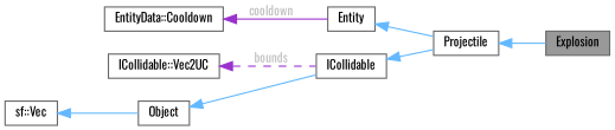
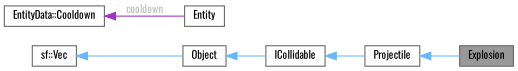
  digraph {
    fontname=Oswald
    rankdir=LR
    node [color=gray40 fillcolor=white fontname=Oswald fontsize=10 shape=box style=filled]
    edge [color=steelblue1 dir=back fontname=Oswald fontsize=10 labelfontname=Helvetica labelfontsize=10 style=solid]
    n1 [fillcolor=grey60 fontcolor=black height=0.2 label=Explosion width=0.4]
    n2 [height=0.2 label=Projectile width=0.4]
    n3 [height=0.2 label=Entity width=0.4]
    n4 [height=0.2 label="EntityData::Cooldown" width=0.4]
    n5 [height=0.2 label=ICollidable width=0.4]
-   n6 [height=0.2 label="ICollidable::Vec2UC" width=0.4]
    n7 [height=0.2 label=Object width=0.4]
    n8 [height=0.2 label="sf::Vec" width=0.4]
    n2 -> n1
-   n3 -> n2
    n4 -> n3 [color=darkorchid3 fontcolor=grey label=" cooldown"]
    n5 -> n2
-   n6 -> n5 [color=darkorchid3 fontcolor=grey label=" bounds" style=dashed]
    n7 -> n5
    n8 -> n7
  }
